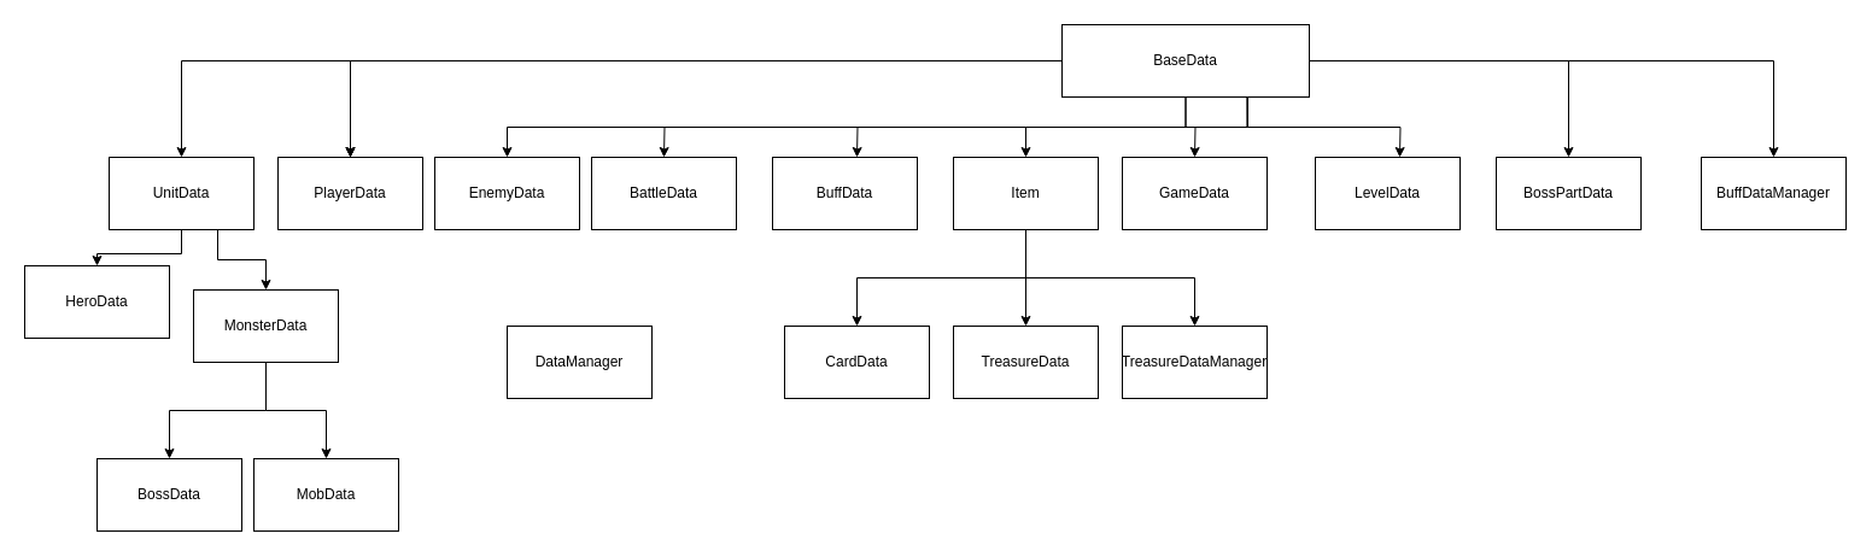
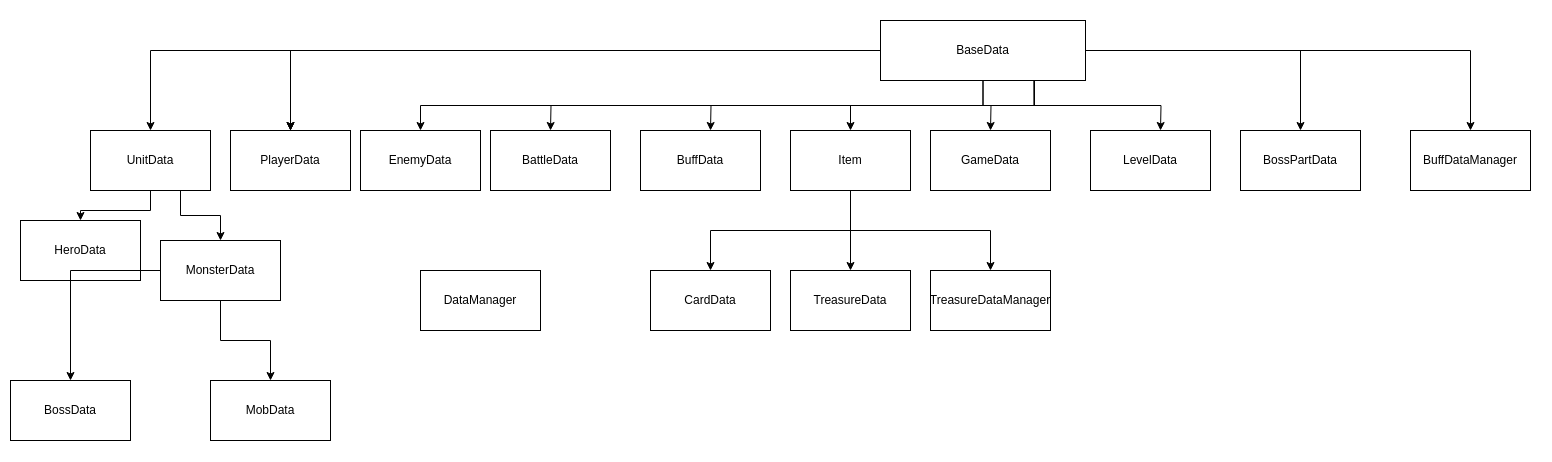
  <mxCell id="0" />
  <mxCell id="1" parent="0" />
  <mxCell id="2" style="edgeStyle=orthogonalEdgeStyle;rounded=0;orthogonalLoop=1;jettySize=auto;html=1;entryX=0.5;entryY=0;entryDx=0;entryDy=0;" parent="1" source="14" target="17" edge="1"><mxGeometry relative="1" as="geometry" /></mxCell>
  <mxCell id="3" value="" style="edgeStyle=orthogonalEdgeStyle;rounded=0;orthogonalLoop=1;jettySize=auto;html=1;" parent="1" source="14" target="24" edge="1"><mxGeometry relative="1" as="geometry" /></mxCell>
  <mxCell id="4" value="" style="edgeStyle=orthogonalEdgeStyle;rounded=0;orthogonalLoop=1;jettySize=auto;html=1;" parent="1" source="14" target="24" edge="1"><mxGeometry relative="1" as="geometry" /></mxCell>
  <mxCell id="5" value="" style="edgeStyle=orthogonalEdgeStyle;rounded=0;orthogonalLoop=1;jettySize=auto;html=1;" parent="1" source="14" target="24" edge="1"><mxGeometry relative="1" as="geometry" /></mxCell>
  <mxCell id="6" style="edgeStyle=orthogonalEdgeStyle;rounded=0;orthogonalLoop=1;jettySize=auto;html=1;exitX=0.75;exitY=1;exitDx=0;exitDy=0;" parent="1" source="14" target="25" edge="1"><mxGeometry relative="1" as="geometry"><mxPoint x="420" y="130" as="targetPoint" /></mxGeometry></mxCell>
  <mxCell id="7" style="edgeStyle=orthogonalEdgeStyle;rounded=0;orthogonalLoop=1;jettySize=auto;html=1;exitX=0.75;exitY=1;exitDx=0;exitDy=0;" parent="1" source="14" edge="1"><mxGeometry relative="1" as="geometry"><mxPoint x="550" y="130" as="targetPoint" /></mxGeometry></mxCell>
  <mxCell id="8" style="edgeStyle=orthogonalEdgeStyle;rounded=0;orthogonalLoop=1;jettySize=auto;html=1;exitX=0.75;exitY=1;exitDx=0;exitDy=0;" parent="1" source="14" edge="1"><mxGeometry relative="1" as="geometry"><mxPoint x="710" y="130" as="targetPoint" /></mxGeometry></mxCell>
  <mxCell id="9" style="edgeStyle=orthogonalEdgeStyle;rounded=0;orthogonalLoop=1;jettySize=auto;html=1;" parent="1" source="14" edge="1"><mxGeometry relative="1" as="geometry"><mxPoint x="990" y="130" as="targetPoint" /></mxGeometry></mxCell>
  <mxCell id="10" style="edgeStyle=orthogonalEdgeStyle;rounded=0;orthogonalLoop=1;jettySize=auto;html=1;exitX=0.75;exitY=1;exitDx=0;exitDy=0;" parent="1" source="14" edge="1"><mxGeometry relative="1" as="geometry"><mxPoint x="1160" y="130" as="targetPoint" /></mxGeometry></mxCell>
  <mxCell id="11" style="edgeStyle=orthogonalEdgeStyle;rounded=0;orthogonalLoop=1;jettySize=auto;html=1;entryX=0.5;entryY=0;entryDx=0;entryDy=0;" parent="1" source="14" target="31" edge="1"><mxGeometry relative="1" as="geometry"><mxPoint x="1330" y="130" as="targetPoint" /></mxGeometry></mxCell>
  <mxCell id="12" style="edgeStyle=orthogonalEdgeStyle;rounded=0;orthogonalLoop=1;jettySize=auto;html=1;" edge="1" parent="1" source="14" target="33"><mxGeometry relative="1" as="geometry"><mxPoint x="1470" y="130" as="targetPoint" /></mxGeometry></mxCell>
  <mxCell id="13" style="edgeStyle=orthogonalEdgeStyle;rounded=0;orthogonalLoop=1;jettySize=auto;html=1;exitX=0.5;exitY=1;exitDx=0;exitDy=0;entryX=0.5;entryY=0;entryDx=0;entryDy=0;" edge="1" parent="1" source="14" target="39"><mxGeometry relative="1" as="geometry"><mxPoint x="940" y="230" as="targetPoint" /></mxGeometry></mxCell>
  <mxCell id="14" value="BaseData" style="rounded=0;whiteSpace=wrap;html=1;" parent="1" vertex="1"><mxGeometry x="880" y="20" width="205" height="60" as="geometry" /></mxCell>
  <mxCell id="15" style="edgeStyle=orthogonalEdgeStyle;rounded=0;orthogonalLoop=1;jettySize=auto;html=1;exitX=0.5;exitY=1;exitDx=0;exitDy=0;entryX=0.5;entryY=0;entryDx=0;entryDy=0;" parent="1" source="17" target="18" edge="1"><mxGeometry relative="1" as="geometry" /></mxCell>
  <mxCell id="16" style="edgeStyle=orthogonalEdgeStyle;rounded=0;orthogonalLoop=1;jettySize=auto;html=1;exitX=0.75;exitY=1;exitDx=0;exitDy=0;" parent="1" source="17" target="21" edge="1"><mxGeometry relative="1" as="geometry" /></mxCell>
  <mxCell id="17" value="UnitData" style="rounded=0;whiteSpace=wrap;html=1;" parent="1" vertex="1"><mxGeometry x="90" y="130" width="120" height="60" as="geometry" /></mxCell>
  <mxCell id="18" value="HeroData" style="rounded=0;whiteSpace=wrap;html=1;" parent="1" vertex="1"><mxGeometry x="20" y="220" width="120" height="60" as="geometry" /></mxCell>
  <mxCell id="19" value="" style="edgeStyle=orthogonalEdgeStyle;rounded=0;orthogonalLoop=1;jettySize=auto;html=1;" parent="1" source="21" target="22" edge="1"><mxGeometry relative="1" as="geometry" /></mxCell>
  <mxCell id="20" style="edgeStyle=orthogonalEdgeStyle;rounded=0;orthogonalLoop=1;jettySize=auto;html=1;entryX=0.5;entryY=0;entryDx=0;entryDy=0;" parent="1" source="21" target="23" edge="1"><mxGeometry relative="1" as="geometry"><mxPoint x="270" y="380" as="targetPoint" /></mxGeometry></mxCell>
  <mxCell id="21" value="MonsterData" style="rounded=0;whiteSpace=wrap;html=1;" parent="1" vertex="1"><mxGeometry x="160" y="240" width="120" height="60" as="geometry" /></mxCell>
- <mxCell id="22" value="BossData" style="rounded=0;whiteSpace=wrap;html=1;" parent="1" vertex="1"><mxGeometry x="80" y="380" width="120" height="60" as="geometry" /></mxCell>
+ <mxCell id="22" value="BossData" style="rounded=0;whiteSpace=wrap;html=1;" parent="1" vertex="1"><mxGeometry x="10" y="380" width="120" height="60" as="geometry" /></mxCell>
  <mxCell id="23" value="MobData" style="rounded=0;whiteSpace=wrap;html=1;" parent="1" vertex="1"><mxGeometry x="210" y="380" width="120" height="60" as="geometry" /></mxCell>
  <mxCell id="24" value="PlayerData" style="rounded=0;whiteSpace=wrap;html=1;" parent="1" vertex="1"><mxGeometry x="230" y="130" width="120" height="60" as="geometry" /></mxCell>
  <mxCell id="25" value="EnemyData" style="rounded=0;whiteSpace=wrap;html=1;" parent="1" vertex="1"><mxGeometry x="360" y="130" width="120" height="60" as="geometry" /></mxCell>
  <mxCell id="26" value="BattleData" style="rounded=0;whiteSpace=wrap;html=1;" parent="1" vertex="1"><mxGeometry x="490" y="130" width="120" height="60" as="geometry" /></mxCell>
  <mxCell id="27" value="BuffData" style="rounded=0;whiteSpace=wrap;html=1;" parent="1" vertex="1"><mxGeometry x="640" y="130" width="120" height="60" as="geometry" /></mxCell>
  <mxCell id="28" value="CardData" style="rounded=0;whiteSpace=wrap;html=1;" parent="1" vertex="1"><mxGeometry x="650" y="270" width="120" height="60" as="geometry" /></mxCell>
  <mxCell id="29" value="GameData" style="rounded=0;whiteSpace=wrap;html=1;" parent="1" vertex="1"><mxGeometry x="930" y="130" width="120" height="60" as="geometry" /></mxCell>
  <mxCell id="30" value="LevelData" style="rounded=0;whiteSpace=wrap;html=1;" parent="1" vertex="1"><mxGeometry x="1090" y="130" width="120" height="60" as="geometry" /></mxCell>
  <mxCell id="31" value="BossPartData" style="rounded=0;whiteSpace=wrap;html=1;" parent="1" vertex="1"><mxGeometry x="1240" y="130" width="120" height="60" as="geometry" /></mxCell>
  <mxCell id="32" value="DataManager" style="rounded=0;whiteSpace=wrap;html=1;" parent="1" vertex="1"><mxGeometry x="420" y="270" width="120" height="60" as="geometry" /></mxCell>
  <mxCell id="33" value="BuffDataManager" style="rounded=0;whiteSpace=wrap;html=1;" vertex="1" parent="1"><mxGeometry x="1410" y="130" width="120" height="60" as="geometry" /></mxCell>
  <mxCell id="34" value="TreasureData" style="rounded=0;whiteSpace=wrap;html=1;" vertex="1" parent="1"><mxGeometry x="790" y="270" width="120" height="60" as="geometry" /></mxCell>
  <mxCell id="35" value="TreasureDataManager" style="rounded=0;whiteSpace=wrap;html=1;" vertex="1" parent="1"><mxGeometry x="930" y="270" width="120" height="60" as="geometry" /></mxCell>
  <mxCell id="36" style="edgeStyle=orthogonalEdgeStyle;rounded=0;orthogonalLoop=1;jettySize=auto;html=1;exitX=0.5;exitY=1;exitDx=0;exitDy=0;" edge="1" parent="1" source="39" target="34"><mxGeometry relative="1" as="geometry" /></mxCell>
  <mxCell id="37" style="edgeStyle=orthogonalEdgeStyle;rounded=0;orthogonalLoop=1;jettySize=auto;html=1;exitX=0.5;exitY=1;exitDx=0;exitDy=0;" edge="1" parent="1" source="39" target="35"><mxGeometry relative="1" as="geometry" /></mxCell>
  <mxCell id="38" style="edgeStyle=orthogonalEdgeStyle;rounded=0;orthogonalLoop=1;jettySize=auto;html=1;exitX=0.5;exitY=1;exitDx=0;exitDy=0;" edge="1" parent="1" source="39" target="28"><mxGeometry relative="1" as="geometry" /></mxCell>
  <mxCell id="39" value="Item" style="rounded=0;whiteSpace=wrap;html=1;" vertex="1" parent="1"><mxGeometry x="790" y="130" width="120" height="60" as="geometry" /></mxCell>
